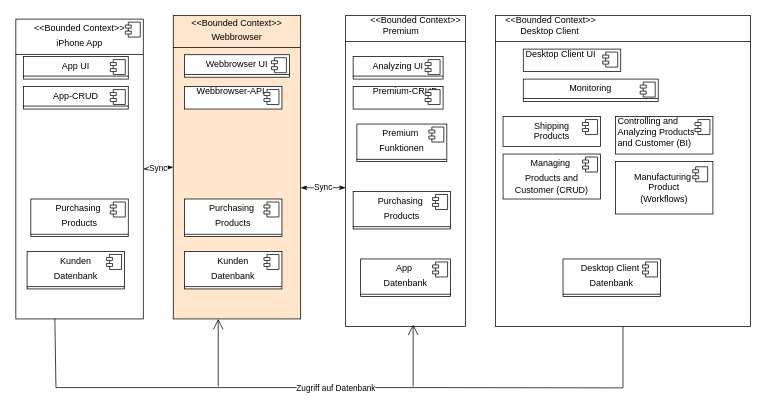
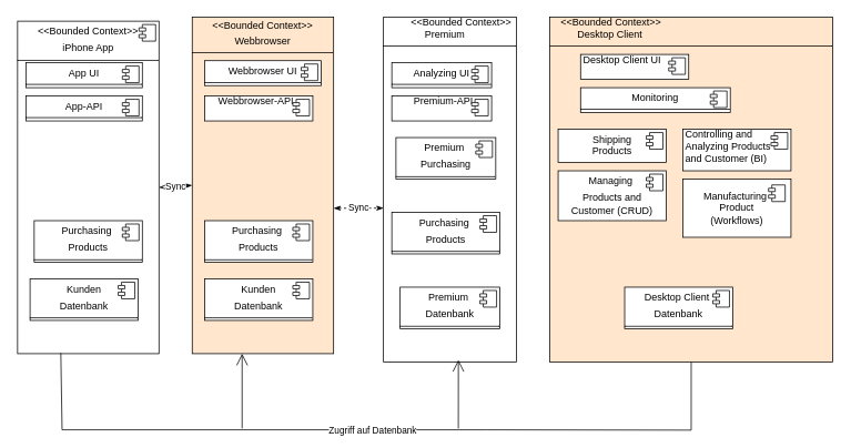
  <mxCell id="0" />
  <mxCell id="1" parent="0" />
  <mxCell id="2" value="&lt;p style=&quot;margin:0px;margin-top:4px;text-align:center;&quot;&gt;&amp;lt;&amp;lt;Bounded Context&amp;gt;&amp;gt;&lt;/p&gt;&lt;p style=&quot;margin:0px;margin-top:4px;text-align:center;&quot;&gt;Webbrowser&lt;br&gt;&lt;/p&gt;&lt;hr size=&quot;1&quot; style=&quot;border-style:solid;&quot;&gt;&lt;div style=&quot;height:2px;&quot;&gt;&lt;/div&gt;" style="verticalAlign=top;align=left;overflow=fill;html=1;whiteSpace=wrap;fillColor=#ffe6cc;" parent="1" vertex="1"><mxGeometry x="230" y="20" width="170" height="405" as="geometry" /></mxCell>
  <mxCell id="3" value="&lt;div&gt;&amp;nbsp;&amp;nbsp;&amp;nbsp;&amp;nbsp;&amp;nbsp;&amp;nbsp;&amp;nbsp;&amp;nbsp;&amp;nbsp; &amp;lt;&amp;lt;Bounded Context&amp;gt;&amp;gt;&lt;/div&gt;&amp;nbsp;&amp;nbsp;&amp;nbsp;&amp;nbsp;&amp;nbsp;&amp;nbsp;&amp;nbsp;&amp;nbsp;&amp;nbsp; &amp;nbsp; &amp;nbsp;&amp;nbsp; Premium&lt;br&gt;&lt;p style=&quot;margin:0px;margin-top:4px;text-align:center;&quot;&gt;&lt;/p&gt;&lt;hr size=&quot;1&quot; style=&quot;border-style:solid;&quot;&gt;&lt;div style=&quot;height:2px;&quot;&gt;&lt;/div&gt;" style="verticalAlign=top;align=left;overflow=fill;html=1;whiteSpace=wrap;" parent="1" vertex="1"><mxGeometry x="460" y="20" width="160" height="415" as="geometry" /></mxCell>
- <mxCell id="4" value="&lt;div&gt;&amp;nbsp;&amp;nbsp;&amp;nbsp; &amp;lt;&amp;lt;Bounded Context&amp;gt;&amp;gt;&lt;/div&gt;&lt;div&gt;&amp;nbsp;&amp;nbsp;&amp;nbsp;&amp;nbsp;&amp;nbsp;&amp;nbsp;&amp;nbsp;&amp;nbsp;&amp;nbsp; Desktop Client&lt;br&gt;&lt;/div&gt;&lt;hr size=&quot;1&quot; style=&quot;border-style:solid;&quot;&gt;&lt;div style=&quot;height:2px;&quot;&gt;&lt;/div&gt;" style="verticalAlign=top;align=left;overflow=fill;html=1;whiteSpace=wrap;" parent="1" vertex="1"><mxGeometry x="660" y="20" width="340" height="415" as="geometry" /></mxCell>
+ <mxCell id="4" value="&lt;div&gt;&amp;nbsp;&amp;nbsp;&amp;nbsp; &amp;lt;&amp;lt;Bounded Context&amp;gt;&amp;gt;&lt;/div&gt;&lt;div&gt;&amp;nbsp;&amp;nbsp;&amp;nbsp;&amp;nbsp;&amp;nbsp;&amp;nbsp;&amp;nbsp;&amp;nbsp;&amp;nbsp; Desktop Client&lt;br&gt;&lt;/div&gt;&lt;hr size=&quot;1&quot; style=&quot;border-style:solid;&quot;&gt;&lt;div style=&quot;height:2px;&quot;&gt;&lt;/div&gt;" style="verticalAlign=top;align=left;overflow=fill;html=1;whiteSpace=wrap;fillColor=#ffe6cc;" parent="1" vertex="1"><mxGeometry x="660" y="20" width="340" height="415" as="geometry" /></mxCell>
  <mxCell id="5" value="&lt;div&gt;&amp;nbsp;&amp;nbsp;&amp;nbsp;&amp;nbsp; Webbrowser-API&lt;br&gt;&lt;/div&gt;" style="align=left;overflow=fill;html=1;dropTarget=0;whiteSpace=wrap;" parent="1" vertex="1"><mxGeometry x="245" y="115" width="130" height="30" as="geometry" /></mxCell>
  <mxCell id="6" value="" style="shape=component;jettyWidth=8;jettyHeight=4;" parent="5" vertex="1"><mxGeometry x="1" width="20" height="20" relative="1" as="geometry"><mxPoint x="-24" y="4" as="offset" /></mxGeometry></mxCell>
  <mxCell id="7" value="&lt;p style=&quot;margin:0px;margin-top:6px;text-align:center;&quot;&gt;Purchasing&amp;nbsp;&lt;/p&gt;&lt;p style=&quot;margin:0px;margin-top:6px;text-align:center;&quot;&gt;Products&lt;br&gt;&lt;/p&gt;&lt;hr size=&quot;1&quot; style=&quot;border-style:solid;&quot;&gt;&lt;p style=&quot;margin:0px;margin-left:8px;&quot;&gt;&lt;br&gt;&lt;/p&gt;" style="align=left;overflow=fill;html=1;dropTarget=0;whiteSpace=wrap;" parent="1" vertex="1"><mxGeometry x="245" y="265" width="130" height="50" as="geometry" /></mxCell>
  <mxCell id="8" value="" style="shape=component;jettyWidth=8;jettyHeight=4;" parent="7" vertex="1"><mxGeometry x="1" width="20" height="20" relative="1" as="geometry"><mxPoint x="-24" y="4" as="offset" /></mxGeometry></mxCell>
- <mxCell id="9" value="&amp;nbsp;&amp;nbsp;&amp;nbsp;&amp;nbsp;&amp;nbsp;&amp;nbsp;&amp;nbsp; Premium-CRUD" style="align=left;overflow=fill;html=1;dropTarget=0;whiteSpace=wrap;" parent="1" vertex="1"><mxGeometry x="470" y="115" width="120" height="30" as="geometry" /></mxCell>
+ <mxCell id="9" value="&amp;nbsp;&amp;nbsp;&amp;nbsp;&amp;nbsp;&amp;nbsp;&amp;nbsp;&amp;nbsp; Premium-API" style="align=left;overflow=fill;html=1;dropTarget=0;whiteSpace=wrap;" parent="1" vertex="1"><mxGeometry x="470" y="115" width="120" height="30" as="geometry" /></mxCell>
  <mxCell id="10" value="" style="shape=component;jettyWidth=8;jettyHeight=4;" parent="9" vertex="1"><mxGeometry x="1" width="20" height="20" relative="1" as="geometry"><mxPoint x="-24" y="4" as="offset" /></mxGeometry></mxCell>
- <mxCell id="11" value="&lt;p style=&quot;margin:0px;margin-top:6px;text-align:center;&quot;&gt;Premium&amp;nbsp;&lt;/p&gt;&lt;p style=&quot;margin:0px;margin-top:6px;text-align:center;&quot;&gt;Funktionen&lt;br&gt;&lt;/p&gt;&lt;hr size=&quot;1&quot; style=&quot;border-style:solid;&quot;&gt;&lt;p style=&quot;margin:0px;margin-left:8px;&quot;&gt;&lt;br&gt;&lt;br&gt;&lt;/p&gt;" style="align=left;overflow=fill;html=1;dropTarget=0;whiteSpace=wrap;" parent="1" vertex="1"><mxGeometry x="475" y="165" width="120" height="50" as="geometry" /></mxCell>
+ <mxCell id="11" value="&lt;p style=&quot;margin:0px;margin-top:6px;text-align:center;&quot;&gt;Premium&amp;nbsp;&lt;/p&gt;&lt;p style=&quot;margin:0px;margin-top:6px;text-align:center;&quot;&gt;Purchasing&lt;br&gt;&lt;/p&gt;&lt;hr size=&quot;1&quot; style=&quot;border-style:solid;&quot;&gt;&lt;p style=&quot;margin:0px;margin-left:8px;&quot;&gt;&lt;br&gt;&lt;br&gt;&lt;/p&gt;" style="align=left;overflow=fill;html=1;dropTarget=0;whiteSpace=wrap;" parent="1" vertex="1"><mxGeometry x="475" y="165" width="120" height="50" as="geometry" /></mxCell>
  <mxCell id="12" value="" style="shape=component;jettyWidth=8;jettyHeight=4;" parent="11" vertex="1"><mxGeometry x="1" width="20" height="20" relative="1" as="geometry"><mxPoint x="-24" y="4" as="offset" /></mxGeometry></mxCell>
  <mxCell id="13" value="&lt;p style=&quot;margin:0px;margin-top:6px;text-align:center;&quot;&gt;Kunden&lt;/p&gt;&lt;p style=&quot;margin:0px;margin-top:6px;text-align:center;&quot;&gt;Datenbank&lt;br&gt;&lt;/p&gt;&lt;hr size=&quot;1&quot; style=&quot;border-style:solid;&quot;&gt;&lt;p style=&quot;margin:0px;margin-left:8px;&quot;&gt;&lt;br&gt;&lt;/p&gt;" style="align=left;overflow=fill;html=1;dropTarget=0;whiteSpace=wrap;" parent="1" vertex="1"><mxGeometry x="245" y="335" width="130" height="50" as="geometry" /></mxCell>
  <mxCell id="14" value="" style="shape=component;jettyWidth=8;jettyHeight=4;" parent="13" vertex="1"><mxGeometry x="1" width="20" height="20" relative="1" as="geometry"><mxPoint x="-24" y="4" as="offset" /></mxGeometry></mxCell>
  <mxCell id="15" value="&lt;p style=&quot;margin:0px;margin-top:6px;text-align:center;&quot;&gt;&amp;lt;&amp;lt;Bounded Context&amp;gt;&amp;gt;&lt;/p&gt;&lt;p style=&quot;margin:0px;margin-top:6px;text-align:center;&quot;&gt;iPhone App&lt;br&gt;&lt;/p&gt;&lt;hr size=&quot;1&quot; style=&quot;border-style:solid;&quot;&gt;&lt;p style=&quot;margin:0px;margin-left:8px;&quot;&gt;&lt;br&gt;&lt;/p&gt;" style="align=left;overflow=fill;html=1;dropTarget=0;whiteSpace=wrap;" parent="1" vertex="1"><mxGeometry x="20" y="25" width="170" height="400" as="geometry" /></mxCell>
  <mxCell id="16" value="" style="shape=component;jettyWidth=8;jettyHeight=4;" parent="15" vertex="1"><mxGeometry x="1" width="20" height="20" relative="1" as="geometry"><mxPoint x="-24" y="4" as="offset" /></mxGeometry></mxCell>
- <mxCell id="17" value="&lt;p style=&quot;margin:0px;margin-top:6px;text-align:center;&quot;&gt;App&amp;nbsp;&lt;/p&gt;&lt;p style=&quot;margin:0px;margin-top:6px;text-align:center;&quot;&gt;Datenbank&lt;br&gt;&lt;/p&gt;&lt;hr size=&quot;1&quot; style=&quot;border-style:solid;&quot;&gt;&lt;p style=&quot;margin:0px;margin-left:8px;&quot;&gt;&lt;br&gt;&lt;br&gt;&lt;/p&gt;" style="align=left;overflow=fill;html=1;dropTarget=0;whiteSpace=wrap;" parent="1" vertex="1"><mxGeometry x="480" y="345" width="120" height="50" as="geometry" /></mxCell>
+ <mxCell id="17" value="&lt;p style=&quot;margin:0px;margin-top:6px;text-align:center;&quot;&gt;Premium&amp;nbsp;&lt;/p&gt;&lt;p style=&quot;margin:0px;margin-top:6px;text-align:center;&quot;&gt;Datenbank&lt;br&gt;&lt;/p&gt;&lt;hr size=&quot;1&quot; style=&quot;border-style:solid;&quot;&gt;&lt;p style=&quot;margin:0px;margin-left:8px;&quot;&gt;&lt;br&gt;&lt;br&gt;&lt;/p&gt;" style="align=left;overflow=fill;html=1;dropTarget=0;whiteSpace=wrap;" parent="1" vertex="1"><mxGeometry x="480" y="345" width="120" height="50" as="geometry" /></mxCell>
  <mxCell id="18" value="" style="shape=component;jettyWidth=8;jettyHeight=4;" parent="17" vertex="1"><mxGeometry x="1" width="20" height="20" relative="1" as="geometry"><mxPoint x="-24" y="4" as="offset" /></mxGeometry></mxCell>
  <mxCell id="19" value="&lt;p style=&quot;margin:0px;margin-top:6px;text-align:center;&quot;&gt;Webbrowser UI&lt;br&gt;&lt;/p&gt;&lt;hr size=&quot;1&quot; style=&quot;border-style:solid;&quot;&gt;&lt;p style=&quot;margin:0px;margin-left:8px;&quot;&gt;&lt;br&gt;&lt;br&gt;&lt;/p&gt;" style="align=left;overflow=fill;html=1;dropTarget=0;whiteSpace=wrap;" parent="1" vertex="1"><mxGeometry x="245" y="72.5" width="140" height="30" as="geometry" /></mxCell>
  <mxCell id="20" value="" style="shape=component;jettyWidth=8;jettyHeight=4;" parent="19" vertex="1"><mxGeometry x="1" width="20" height="20" relative="1" as="geometry"><mxPoint x="-24" y="4" as="offset" /></mxGeometry></mxCell>
  <mxCell id="21" value="&lt;p style=&quot;margin:0px;margin-top:6px;text-align:center;&quot;&gt;Analyzing UI&lt;br&gt;&lt;/p&gt;&lt;hr size=&quot;1&quot; style=&quot;border-style:solid;&quot;&gt;&lt;p style=&quot;margin:0px;margin-left:8px;&quot;&gt;&lt;br&gt;&lt;/p&gt;" style="align=left;overflow=fill;html=1;dropTarget=0;whiteSpace=wrap;" parent="1" vertex="1"><mxGeometry x="470" y="75" width="120" height="30" as="geometry" /></mxCell>
  <mxCell id="22" value="" style="shape=component;jettyWidth=8;jettyHeight=4;" parent="21" vertex="1"><mxGeometry x="1" width="20" height="20" relative="1" as="geometry"><mxPoint x="-24" y="4" as="offset" /></mxGeometry></mxCell>
  <mxCell id="23" value="&lt;p style=&quot;margin:0px;margin-top:6px;text-align:center;&quot;&gt;App UI&lt;br&gt;&lt;/p&gt;&lt;hr size=&quot;1&quot; style=&quot;border-style:solid;&quot;&gt;&lt;p style=&quot;margin:0px;margin-left:8px;&quot;&gt;&lt;br&gt;&lt;/p&gt;" style="align=left;overflow=fill;html=1;dropTarget=0;whiteSpace=wrap;" parent="1" vertex="1"><mxGeometry x="30" y="75" width="140" height="30" as="geometry" /></mxCell>
  <mxCell id="24" value="" style="shape=component;jettyWidth=8;jettyHeight=4;" parent="23" vertex="1"><mxGeometry x="1" width="20" height="20" relative="1" as="geometry"><mxPoint x="-24" y="4" as="offset" /></mxGeometry></mxCell>
- <mxCell id="25" value="&lt;p style=&quot;margin:0px;margin-top:6px;text-align:center;&quot;&gt;App-CRUD&lt;br&gt;&lt;/p&gt;&lt;hr size=&quot;1&quot; style=&quot;border-style:solid;&quot;&gt;&lt;p style=&quot;margin:0px;margin-left:8px;&quot;&gt;&lt;br&gt;&lt;br&gt;&lt;/p&gt;" style="align=left;overflow=fill;html=1;dropTarget=0;whiteSpace=wrap;" parent="1" vertex="1"><mxGeometry x="30" y="115" width="140" height="30" as="geometry" /></mxCell>
+ <mxCell id="25" value="&lt;p style=&quot;margin:0px;margin-top:6px;text-align:center;&quot;&gt;App-API&lt;br&gt;&lt;/p&gt;&lt;hr size=&quot;1&quot; style=&quot;border-style:solid;&quot;&gt;&lt;p style=&quot;margin:0px;margin-left:8px;&quot;&gt;&lt;br&gt;&lt;br&gt;&lt;/p&gt;" style="align=left;overflow=fill;html=1;dropTarget=0;whiteSpace=wrap;" parent="1" vertex="1"><mxGeometry x="30" y="115" width="140" height="30" as="geometry" /></mxCell>
  <mxCell id="26" value="" style="shape=component;jettyWidth=8;jettyHeight=4;" parent="25" vertex="1"><mxGeometry x="1" width="20" height="20" relative="1" as="geometry"><mxPoint x="-24" y="4" as="offset" /></mxGeometry></mxCell>
  <mxCell id="27" value="&amp;nbsp;Desktop Client UI" style="align=left;overflow=fill;html=1;dropTarget=0;whiteSpace=wrap;" parent="1" vertex="1"><mxGeometry x="697" y="65" width="130" height="30" as="geometry" /></mxCell>
  <mxCell id="28" value="" style="shape=component;jettyWidth=8;jettyHeight=4;" parent="27" vertex="1"><mxGeometry x="1" width="20" height="20" relative="1" as="geometry"><mxPoint x="-24" y="4" as="offset" /></mxGeometry></mxCell>
  <mxCell id="29" value="&lt;div&gt;&amp;nbsp;Controlling and&amp;nbsp;&lt;/div&gt;&lt;div&gt;&amp;nbsp;Analyzing Products&amp;nbsp;&lt;/div&gt;&lt;div&gt;&amp;nbsp;and Customer (BI)&lt;/div&gt;" style="align=left;overflow=fill;html=1;dropTarget=0;whiteSpace=wrap;" parent="1" vertex="1"><mxGeometry x="820" y="155" width="130" height="50" as="geometry" /></mxCell>
  <mxCell id="30" value="" style="shape=component;jettyWidth=8;jettyHeight=4;" parent="29" vertex="1"><mxGeometry x="1" width="20" height="20" relative="1" as="geometry"><mxPoint x="-24" y="4" as="offset" /></mxGeometry></mxCell>
  <mxCell id="31" value="&lt;p style=&quot;margin:0px;margin-top:6px;text-align:center;&quot;&gt;Shipping&lt;br&gt;Products&lt;br&gt;&lt;/p&gt;&lt;hr size=&quot;1&quot; style=&quot;border-style:solid;&quot;&gt;&lt;p style=&quot;margin:0px;margin-left:8px;&quot;&gt;&lt;br&gt;&lt;br&gt;&lt;/p&gt;" style="align=left;overflow=fill;html=1;dropTarget=0;whiteSpace=wrap;" parent="1" vertex="1"><mxGeometry x="670" y="155" width="130" height="40" as="geometry" /></mxCell>
  <mxCell id="32" value="" style="shape=component;jettyWidth=8;jettyHeight=4;" parent="31" vertex="1"><mxGeometry x="1" width="20" height="20" relative="1" as="geometry"><mxPoint x="-24" y="4" as="offset" /></mxGeometry></mxCell>
  <mxCell id="33" value="&lt;p style=&quot;margin:0px;margin-top:6px;text-align:center;&quot;&gt;Managing&amp;nbsp;&lt;/p&gt;&lt;p style=&quot;margin:0px;margin-top:6px;text-align:center;&quot;&gt;Products and&lt;br&gt;Customer (CRUD)&lt;br&gt;&lt;/p&gt;&lt;hr size=&quot;1&quot; style=&quot;border-style:solid;&quot;&gt;&lt;p style=&quot;margin:0px;margin-left:8px;&quot;&gt;&lt;br&gt;&lt;br&gt;&lt;/p&gt;" style="align=left;overflow=fill;html=1;dropTarget=0;whiteSpace=wrap;" parent="1" vertex="1"><mxGeometry x="670" y="205" width="130" height="60" as="geometry" /></mxCell>
  <mxCell id="34" value="" style="shape=component;jettyWidth=8;jettyHeight=4;" parent="33" vertex="1"><mxGeometry x="1" width="20" height="20" relative="1" as="geometry"><mxPoint x="-24" y="4" as="offset" /></mxGeometry></mxCell>
  <mxCell id="35" value="&lt;p style=&quot;margin:0px;margin-top:6px;text-align:center;&quot;&gt;Desktop Client&amp;nbsp;&lt;/p&gt;&lt;p style=&quot;margin:0px;margin-top:6px;text-align:center;&quot;&gt;Datenbank&lt;br&gt;&lt;/p&gt;&lt;hr size=&quot;1&quot; style=&quot;border-style:solid;&quot;&gt;&lt;p style=&quot;margin:0px;margin-left:8px;&quot;&gt;&lt;br&gt;&lt;/p&gt;" style="align=left;overflow=fill;html=1;dropTarget=0;whiteSpace=wrap;" parent="1" vertex="1"><mxGeometry x="750" y="345" width="130" height="50" as="geometry" /></mxCell>
  <mxCell id="36" value="" style="shape=component;jettyWidth=8;jettyHeight=4;" parent="35" vertex="1"><mxGeometry x="1" width="20" height="20" relative="1" as="geometry"><mxPoint x="-24" y="4" as="offset" /></mxGeometry></mxCell>
  <mxCell id="37" value="Zugriff auf Datenbank" style="endArrow=none;endFill=1;endSize=12;html=1;rounded=0;entryX=0.306;entryY=0.998;entryDx=0;entryDy=0;entryPerimeter=0;exitX=0.5;exitY=1;exitDx=0;exitDy=0;" parent="1" target="15" edge="1" source="4"><mxGeometry width="160" relative="1" as="geometry"><mxPoint x="729" y="435" as="sourcePoint" /><mxPoint x="19" y="425" as="targetPoint" /><Array as="points"><mxPoint x="830" y="517" /><mxPoint x="583.52" y="516.62" /><mxPoint x="433.52" y="516.62" /><mxPoint x="73.52" y="516.62" /></Array></mxGeometry></mxCell>
  <mxCell id="38" value="&lt;p style=&quot;margin:0px;margin-top:6px;text-align:center;&quot;&gt;Purchasing&amp;nbsp;&lt;/p&gt;&lt;p style=&quot;margin:0px;margin-top:6px;text-align:center;&quot;&gt;Products&lt;br&gt;&lt;/p&gt;&lt;hr size=&quot;1&quot; style=&quot;border-style:solid;&quot;&gt;&lt;p style=&quot;margin:0px;margin-left:8px;&quot;&gt;&lt;br&gt;&lt;/p&gt;" style="align=left;overflow=fill;html=1;dropTarget=0;whiteSpace=wrap;" parent="1" vertex="1"><mxGeometry x="40" y="265" width="130" height="50" as="geometry" /></mxCell>
  <mxCell id="39" value="" style="shape=component;jettyWidth=8;jettyHeight=4;" parent="38" vertex="1"><mxGeometry x="1" width="20" height="20" relative="1" as="geometry"><mxPoint x="-24" y="4" as="offset" /></mxGeometry></mxCell>
  <mxCell id="40" value="&lt;p style=&quot;margin:0px;margin-top:6px;text-align:center;&quot;&gt;Kunden&lt;/p&gt;&lt;p style=&quot;margin:0px;margin-top:6px;text-align:center;&quot;&gt;Datenbank&lt;br&gt;&lt;/p&gt;&lt;hr size=&quot;1&quot; style=&quot;border-style:solid;&quot;&gt;&lt;p style=&quot;margin:0px;margin-left:8px;&quot;&gt;&lt;br&gt;&lt;/p&gt;" style="align=left;overflow=fill;html=1;dropTarget=0;whiteSpace=wrap;" parent="1" vertex="1"><mxGeometry x="35" y="335" width="130" height="50" as="geometry" /></mxCell>
  <mxCell id="41" value="" style="shape=component;jettyWidth=8;jettyHeight=4;" parent="40" vertex="1"><mxGeometry x="1" width="20" height="20" relative="1" as="geometry"><mxPoint x="-24" y="4" as="offset" /></mxGeometry></mxCell>
  <mxCell id="42" value="&lt;div&gt;Manufacturing&amp;nbsp;&lt;/div&gt;&lt;div&gt;Product&lt;/div&gt;&lt;div&gt;(Workflows)&lt;br&gt;&lt;/div&gt;" style="html=1;dropTarget=0;whiteSpace=wrap;" parent="1" vertex="1"><mxGeometry x="820" y="215" width="130" height="70" as="geometry" /></mxCell>
  <mxCell id="43" value="" style="shape=module;jettyWidth=8;jettyHeight=4;" parent="42" vertex="1"><mxGeometry x="1" width="20" height="20" relative="1" as="geometry"><mxPoint x="-27" y="7" as="offset" /></mxGeometry></mxCell>
  <mxCell id="44" value="&lt;p style=&quot;margin:0px;margin-top:6px;text-align:center;&quot;&gt;Purchasing&amp;nbsp;&lt;/p&gt;&lt;p style=&quot;margin:0px;margin-top:6px;text-align:center;&quot;&gt;Products&lt;br&gt;&lt;/p&gt;&lt;hr size=&quot;1&quot; style=&quot;border-style:solid;&quot;&gt;&lt;p style=&quot;margin:0px;margin-left:8px;&quot;&gt;&lt;br&gt;&lt;/p&gt;" style="align=left;overflow=fill;html=1;dropTarget=0;whiteSpace=wrap;" parent="1" vertex="1"><mxGeometry x="470" y="255" width="130" height="50" as="geometry" /></mxCell>
  <mxCell id="45" value="" style="shape=component;jettyWidth=8;jettyHeight=4;" parent="44" vertex="1"><mxGeometry x="1" width="20" height="20" relative="1" as="geometry"><mxPoint x="-24" y="4" as="offset" /></mxGeometry></mxCell>
  <mxCell id="46" value="Sync" style="endArrow=classicThin;startArrow=openThin;endFill=1;startFill=0;html=1;rounded=0;entryX=0;entryY=0.5;entryDx=0;entryDy=0;exitX=1;exitY=0.5;exitDx=0;exitDy=0;dashed=1;" parent="1" source="15" target="2" edge="1"><mxGeometry width="160" relative="1" as="geometry"><mxPoint x="244.93" y="254.16" as="sourcePoint" /><mxPoint x="329" y="255.835" as="targetPoint" /></mxGeometry></mxCell>
- <mxCell id="47" value="Sync" style="endArrow=classicThin;startArrow=classicThin;endFill=1;startFill=1;html=1;rounded=0;exitX=1;exitY=0.568;exitDx=0;exitDy=0;exitPerimeter=0;entryX=0;entryY=0.554;entryDx=0;entryDy=0;entryPerimeter=0;" parent="1" source="2" target="3" edge="1"><mxGeometry width="160" relative="1" as="geometry"><mxPoint x="499" y="245" as="sourcePoint" /><mxPoint x="570" y="245" as="targetPoint" /></mxGeometry></mxCell>
+ <mxCell id="47" value="Sync" style="endArrow=classicThin;startArrow=classicThin;endFill=1;startFill=1;html=1;rounded=0;exitX=1;exitY=0.568;exitDx=0;exitDy=0;exitPerimeter=0;entryX=0;entryY=0.554;entryDx=0;entryDy=0;entryPerimeter=0;dashed=1;" parent="1" source="2" target="3" edge="1"><mxGeometry width="160" relative="1" as="geometry"><mxPoint x="499" y="245" as="sourcePoint" /><mxPoint x="570" y="245" as="targetPoint" /></mxGeometry></mxCell>
  <mxCell id="48" value="" style="endArrow=open;endFill=1;endSize=12;html=1;rounded=0;" parent="1" edge="1"><mxGeometry width="160" relative="1" as="geometry"><mxPoint x="290" y="515" as="sourcePoint" /><mxPoint x="290" y="425" as="targetPoint" /></mxGeometry></mxCell>
  <mxCell id="49" value="" style="endArrow=open;endFill=1;endSize=12;html=1;rounded=0;entryX=0.563;entryY=0.994;entryDx=0;entryDy=0;entryPerimeter=0;" parent="1" target="3" edge="1"><mxGeometry width="160" relative="1" as="geometry"><mxPoint x="550" y="515" as="sourcePoint" /><mxPoint x="540" y="355" as="targetPoint" /></mxGeometry></mxCell>
  <mxCell id="50" value="&lt;p style=&quot;margin:0px;margin-top:6px;text-align:center;&quot;&gt;Monitoring&lt;br&gt;&lt;/p&gt;&lt;hr size=&quot;1&quot; style=&quot;border-style:solid;&quot;&gt;&lt;p style=&quot;margin:0px;margin-left:8px;&quot;&gt;&lt;br&gt;&lt;br&gt;&lt;/p&gt;" style="align=left;overflow=fill;html=1;dropTarget=0;whiteSpace=wrap;" parent="1" vertex="1"><mxGeometry x="697" y="105" width="180" height="30" as="geometry" /></mxCell>
  <mxCell id="51" value="" style="shape=component;jettyWidth=8;jettyHeight=4;" parent="50" vertex="1"><mxGeometry x="1" width="20" height="20" relative="1" as="geometry"><mxPoint x="-24" y="4" as="offset" /></mxGeometry></mxCell>
